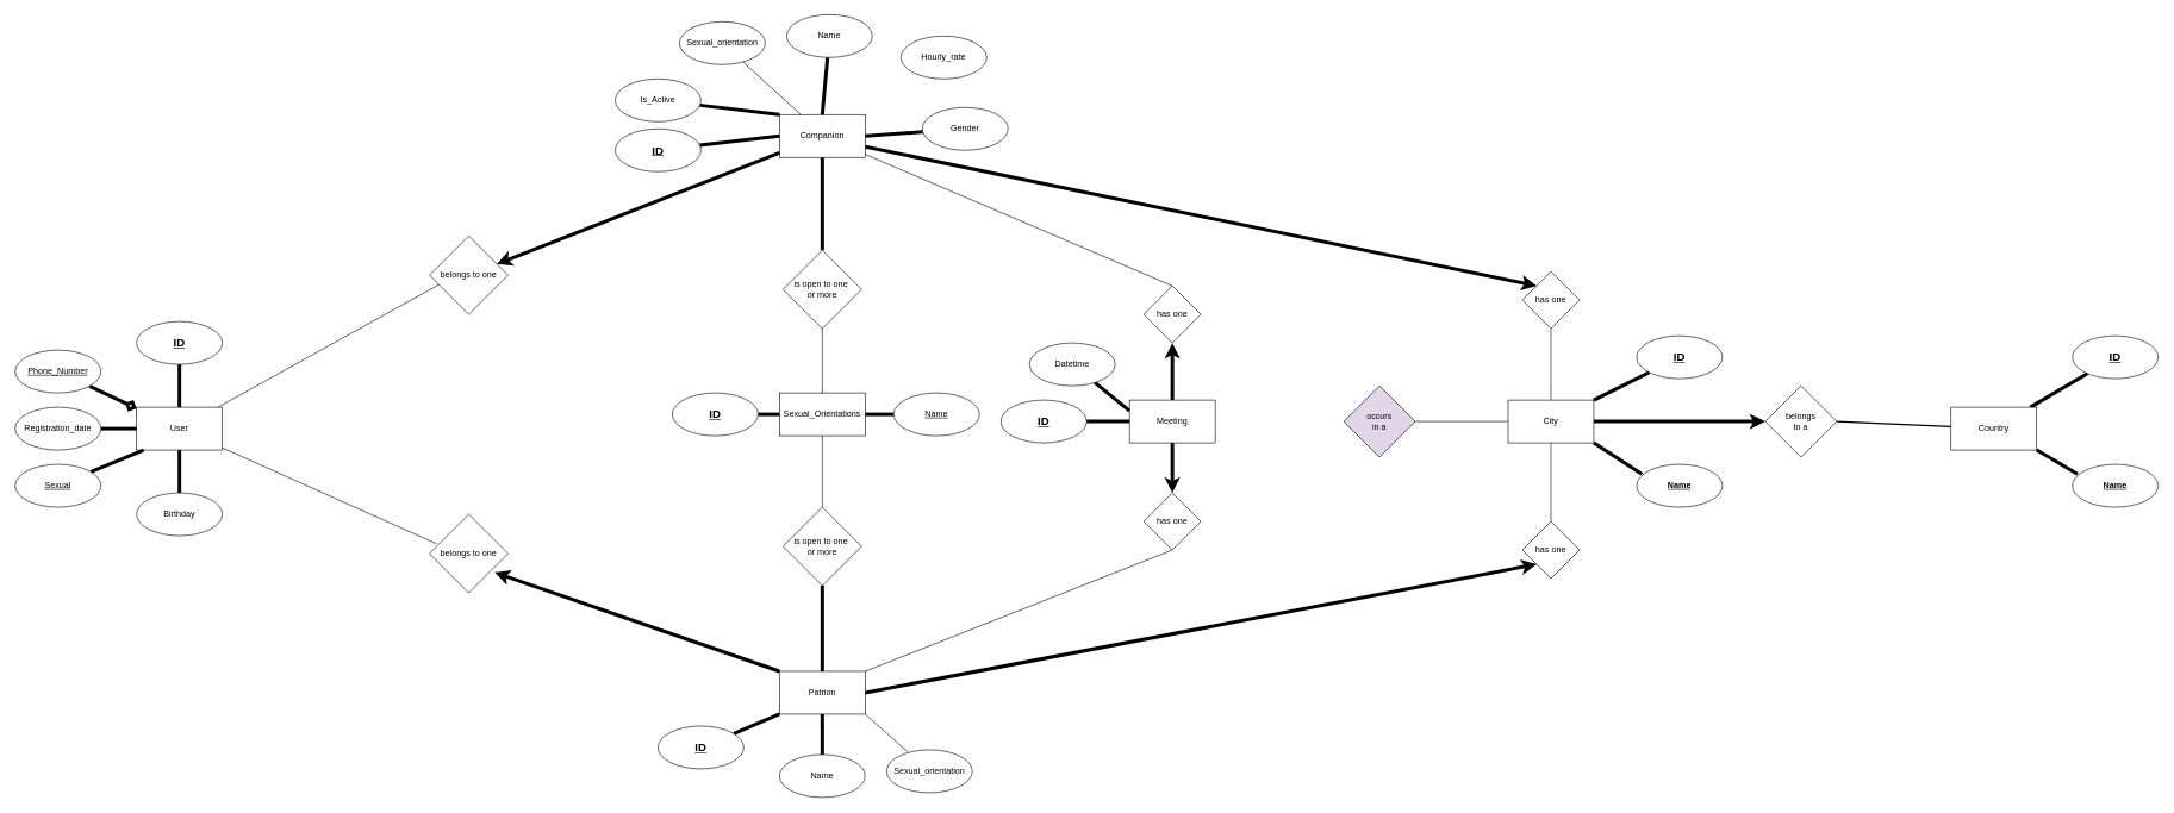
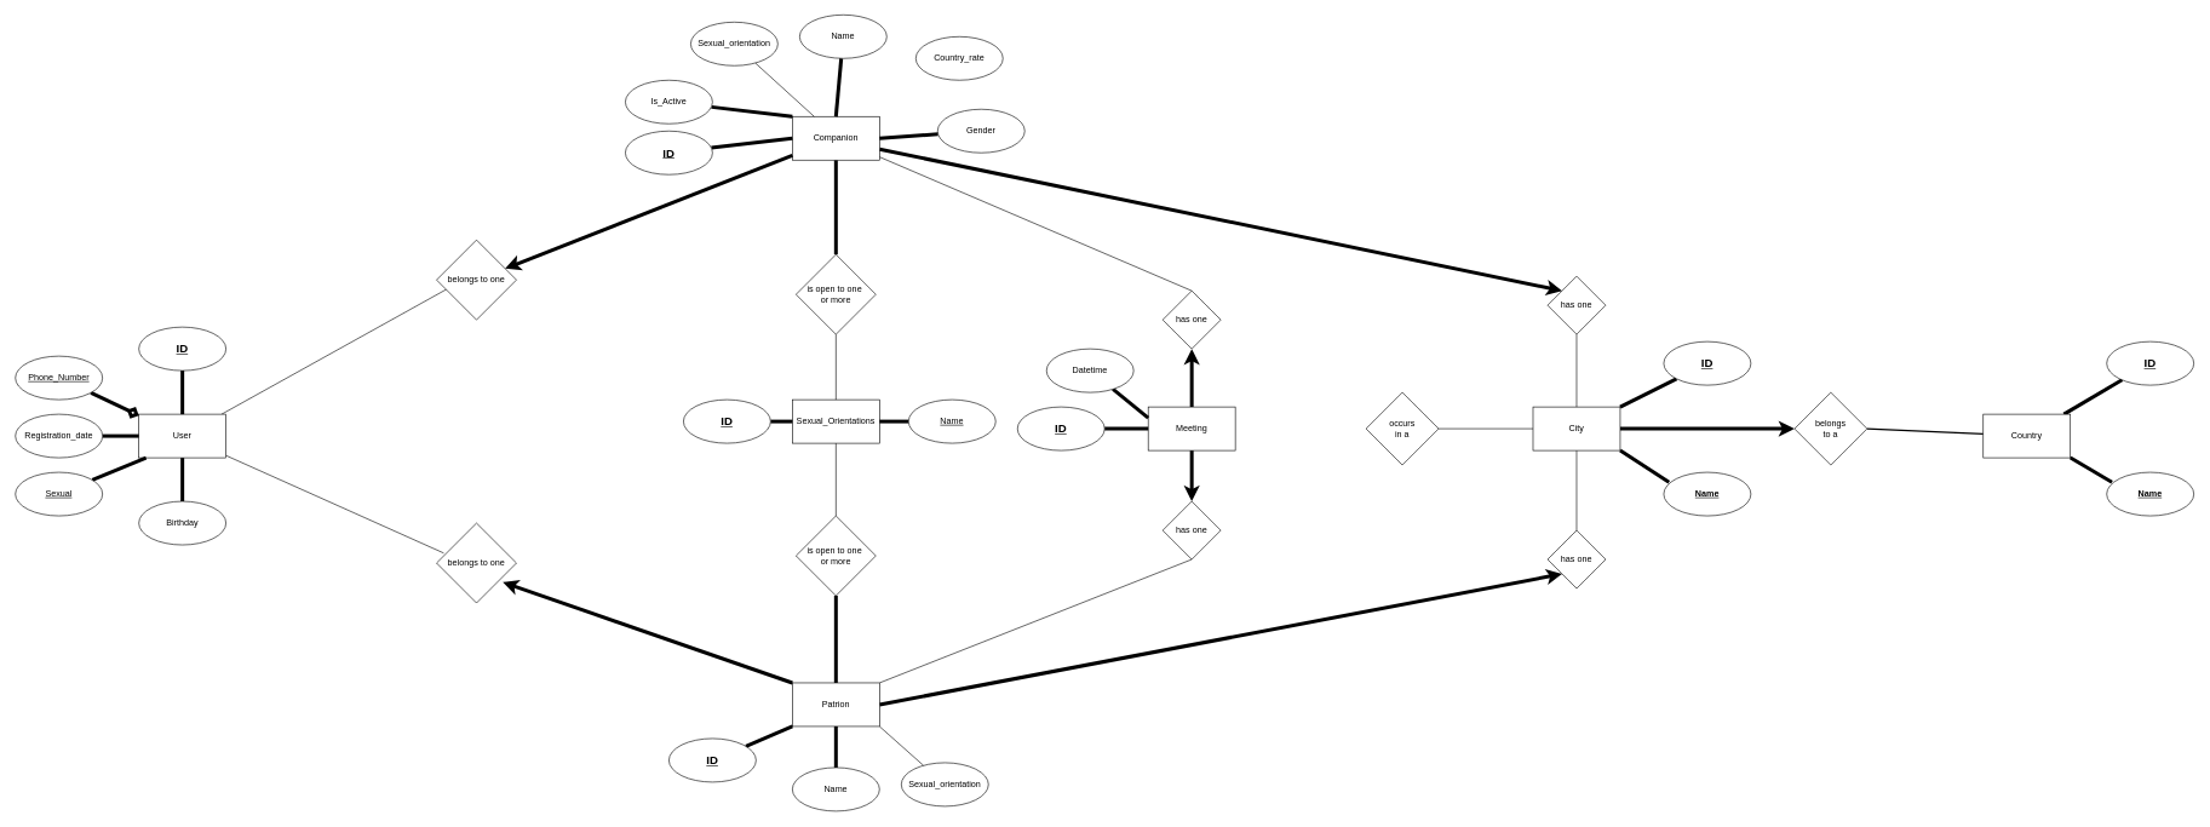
  <mxCell id="0" />
  <mxCell id="1" parent="0" />
  <mxCell id="2" style="edgeStyle=none;html=1;entryX=0.5;entryY=0;entryDx=0;entryDy=0;startArrow=none;startFill=0;endArrow=none;endFill=0;strokeWidth=5;" parent="1" source="5" target="17" edge="1"><mxGeometry relative="1" as="geometry" /></mxCell>
  <mxCell id="3" style="edgeStyle=none;html=1;entryX=0.142;entryY=0.608;entryDx=0;entryDy=0;entryPerimeter=0;startArrow=none;startFill=0;endArrow=none;endFill=0;strokeWidth=1;" parent="1" source="5" target="16" edge="1"><mxGeometry relative="1" as="geometry" /></mxCell>
  <mxCell id="4" style="edgeStyle=none;html=1;entryX=0.09;entryY=0.375;entryDx=0;entryDy=0;entryPerimeter=0;startArrow=none;startFill=0;endArrow=none;endFill=0;strokeWidth=1;" parent="1" source="5" target="61" edge="1"><mxGeometry relative="1" as="geometry"><mxPoint x="640.48" y="770.32" as="targetPoint" /></mxGeometry></mxCell>
  <mxCell id="5" value="User" style="whiteSpace=wrap;html=1;" parent="1" vertex="1"><mxGeometry x="190" y="570" width="120" height="60" as="geometry" /></mxCell>
  <mxCell id="6" style="edgeStyle=none;html=1;entryX=0;entryY=0;entryDx=0;entryDy=0;startArrow=none;startFill=0;endArrow=classic;endFill=1;strokeWidth=5;exitX=1;exitY=0.75;exitDx=0;exitDy=0;" parent="1" source="9" target="48" edge="1"><mxGeometry relative="1" as="geometry"><mxPoint x="1710" y="220" as="sourcePoint" /></mxGeometry></mxCell>
  <mxCell id="7" style="edgeStyle=none;html=1;entryX=0.5;entryY=0;entryDx=0;entryDy=0;endArrow=none;endFill=0;strokeWidth=1;" parent="1" source="9" target="65" edge="1"><mxGeometry relative="1" as="geometry" /></mxCell>
  <mxCell id="8" style="edgeStyle=none;html=1;entryX=0.5;entryY=0;entryDx=0;entryDy=0;endArrow=none;endFill=0;strokeWidth=5;" parent="1" source="9" target="75" edge="1"><mxGeometry relative="1" as="geometry" /></mxCell>
  <mxCell id="9" value="Companion" style="whiteSpace=wrap;html=1;" parent="1" vertex="1"><mxGeometry x="1090" y="160" width="120" height="60" as="geometry" /></mxCell>
  <mxCell id="10" style="edgeStyle=none;html=1;entryX=0;entryY=1;entryDx=0;entryDy=0;startArrow=none;startFill=0;endArrow=classic;endFill=1;strokeWidth=5;exitX=1;exitY=0.5;exitDx=0;exitDy=0;" parent="1" source="13" target="49" edge="1"><mxGeometry relative="1" as="geometry"><mxPoint x="1710" y="940" as="sourcePoint" /></mxGeometry></mxCell>
  <mxCell id="11" style="edgeStyle=none;html=1;entryX=0.5;entryY=1;entryDx=0;entryDy=0;endArrow=none;endFill=0;strokeWidth=1;exitX=1;exitY=0;exitDx=0;exitDy=0;exitPerimeter=0;" parent="1" source="13" target="66" edge="1"><mxGeometry relative="1" as="geometry" /></mxCell>
  <mxCell id="12" style="edgeStyle=none;html=1;entryX=0.5;entryY=1;entryDx=0;entryDy=0;endArrow=none;endFill=0;strokeWidth=5;" parent="1" source="13" target="76" edge="1"><mxGeometry relative="1" as="geometry" /></mxCell>
  <mxCell id="13" value="Patrion" style="whiteSpace=wrap;html=1;" parent="1" vertex="1"><mxGeometry x="1090" y="940" width="120" height="60" as="geometry" /></mxCell>
  <mxCell id="14" style="edgeStyle=none;html=1;entryX=0;entryY=0;entryDx=0;entryDy=0;startArrow=classic;startFill=1;endArrow=none;endFill=0;strokeWidth=5;exitX=0.829;exitY=0.74;exitDx=0;exitDy=0;exitPerimeter=0;" parent="1" source="61" target="13" edge="1"><mxGeometry relative="1" as="geometry"><mxPoint x="750" y="830" as="sourcePoint" /></mxGeometry></mxCell>
  <mxCell id="15" style="edgeStyle=none;html=1;startArrow=classic;startFill=1;endArrow=none;endFill=0;strokeWidth=5;" parent="1" source="16" target="9" edge="1"><mxGeometry relative="1" as="geometry" /></mxCell>
  <mxCell id="16" value="belongs to one" style="rhombus;whiteSpace=wrap;html=1;" parent="1" vertex="1"><mxGeometry x="600" y="330" width="110" height="110" as="geometry" /></mxCell>
  <mxCell id="17" value="Birthday" style="ellipse;whiteSpace=wrap;html=1;" parent="1" vertex="1"><mxGeometry x="190" y="690" width="120" height="60" as="geometry" /></mxCell>
  <mxCell id="18" style="edgeStyle=none;html=1;entryX=0;entryY=0.5;entryDx=0;entryDy=0;startArrow=none;startFill=0;endArrow=none;endFill=0;strokeWidth=5;" parent="1" source="19" target="5" edge="1"><mxGeometry relative="1" as="geometry" /></mxCell>
  <mxCell id="19" value="Registration_date" style="ellipse;whiteSpace=wrap;html=1;" parent="1" vertex="1"><mxGeometry x="20" y="570" width="120" height="60" as="geometry" /></mxCell>
  <mxCell id="20" style="edgeStyle=none;html=1;startArrow=none;startFill=0;endArrow=diamond;endFill=0;strokeWidth=5;" parent="1" source="21" target="5" edge="1"><mxGeometry relative="1" as="geometry" /></mxCell>
  <mxCell id="21" value="&lt;u&gt;Phone_Number&lt;/u&gt;" style="ellipse;whiteSpace=wrap;html=1;" parent="1" vertex="1"><mxGeometry x="20" y="490" width="120" height="60" as="geometry" /></mxCell>
  <mxCell id="22" style="edgeStyle=none;html=1;entryX=0.083;entryY=1;entryDx=0;entryDy=0;entryPerimeter=0;startArrow=none;startFill=0;endArrow=none;endFill=0;strokeWidth=5;" parent="1" source="23" target="5" edge="1"><mxGeometry relative="1" as="geometry" /></mxCell>
  <mxCell id="23" value="&lt;u&gt;Sexual&lt;/u&gt;" style="ellipse;whiteSpace=wrap;html=1;" parent="1" vertex="1"><mxGeometry x="20" y="650" width="120" height="60" as="geometry" /></mxCell>
- <mxCell id="24" value="Hourly_rate&lt;br&gt;" style="ellipse;whiteSpace=wrap;html=1;" parent="1" vertex="1"><mxGeometry x="1260" y="50" width="120" height="60" as="geometry" /></mxCell>
+ <mxCell id="24" value="Country_rate&lt;br&gt;" style="ellipse;whiteSpace=wrap;html=1;" parent="1" vertex="1"><mxGeometry x="1260" y="50" width="120" height="60" as="geometry" /></mxCell>
  <mxCell id="25" style="edgeStyle=none;html=1;entryX=1;entryY=0.5;entryDx=0;entryDy=0;startArrow=none;startFill=0;endArrow=none;endFill=0;strokeWidth=5;" parent="1" source="26" target="9" edge="1"><mxGeometry relative="1" as="geometry" /></mxCell>
  <mxCell id="26" value="Gender" style="ellipse;whiteSpace=wrap;html=1;" parent="1" vertex="1"><mxGeometry x="1290" y="150" width="120" height="60" as="geometry" /></mxCell>
  <mxCell id="27" style="edgeStyle=none;html=1;startArrow=none;startFill=0;endArrow=none;endFill=0;strokeWidth=1;entryX=0.25;entryY=0;entryDx=0;entryDy=0;" parent="1" source="28" target="9" edge="1"><mxGeometry relative="1" as="geometry"><mxPoint x="1120" y="155" as="targetPoint" /></mxGeometry></mxCell>
  <mxCell id="28" value="Sexual_orientation" style="ellipse;whiteSpace=wrap;html=1;" parent="1" vertex="1"><mxGeometry x="950" y="30" width="120" height="60" as="geometry" /></mxCell>
  <mxCell id="29" style="edgeStyle=none;html=1;startArrow=none;startFill=0;endArrow=none;endFill=0;strokeWidth=5;entryX=0;entryY=0;entryDx=0;entryDy=0;" parent="1" source="30" target="9" edge="1"><mxGeometry relative="1" as="geometry" /></mxCell>
  <mxCell id="30" value="Is_Active" style="ellipse;whiteSpace=wrap;html=1;" parent="1" vertex="1"><mxGeometry x="860" y="110" width="120" height="60" as="geometry" /></mxCell>
  <mxCell id="31" style="edgeStyle=none;html=1;entryX=0.5;entryY=1;entryDx=0;entryDy=0;startArrow=none;startFill=0;endArrow=none;endFill=0;strokeWidth=5;" parent="1" source="32" target="13" edge="1"><mxGeometry relative="1" as="geometry" /></mxCell>
  <mxCell id="32" value="Name" style="ellipse;whiteSpace=wrap;html=1;" parent="1" vertex="1"><mxGeometry x="1090" y="1056.67" width="120" height="60" as="geometry" /></mxCell>
  <mxCell id="33" style="edgeStyle=none;html=1;entryX=0.5;entryY=0;entryDx=0;entryDy=0;startArrow=none;startFill=0;endArrow=none;endFill=0;strokeWidth=5;" parent="1" source="34" target="9" edge="1"><mxGeometry relative="1" as="geometry" /></mxCell>
  <mxCell id="34" value="Name" style="ellipse;whiteSpace=wrap;html=1;" parent="1" vertex="1"><mxGeometry x="1100" y="20" width="120" height="60" as="geometry" /></mxCell>
  <mxCell id="35" style="edgeStyle=none;html=1;entryX=1;entryY=1;entryDx=0;entryDy=0;startArrow=none;startFill=0;endArrow=none;endFill=0;strokeWidth=1;" parent="1" source="36" target="13" edge="1"><mxGeometry relative="1" as="geometry" /></mxCell>
  <mxCell id="36" value="Sexual_orientation" style="ellipse;whiteSpace=wrap;html=1;" parent="1" vertex="1"><mxGeometry x="1240" y="1050" width="120" height="60" as="geometry" /></mxCell>
  <mxCell id="37" style="edgeStyle=none;html=1;startArrow=none;startFill=0;endArrow=none;endFill=0;strokeWidth=5;" parent="1" source="42" target="45" edge="1"><mxGeometry relative="1" as="geometry" /></mxCell>
  <mxCell id="38" style="edgeStyle=none;html=1;startArrow=none;startFill=0;endArrow=none;endFill=0;strokeWidth=5;exitX=1;exitY=1;exitDx=0;exitDy=0;entryX=0.06;entryY=0.228;entryDx=0;entryDy=0;entryPerimeter=0;" parent="1" source="42" target="46" edge="1"><mxGeometry relative="1" as="geometry"><mxPoint x="2300" y="670" as="targetPoint" /></mxGeometry></mxCell>
  <mxCell id="39" style="edgeStyle=none;html=1;entryX=0.5;entryY=0;entryDx=0;entryDy=0;startArrow=none;startFill=0;endArrow=none;endFill=0;strokeWidth=1;" parent="1" source="42" target="49" edge="1"><mxGeometry relative="1" as="geometry" /></mxCell>
  <mxCell id="40" style="edgeStyle=none;html=1;entryX=0;entryY=0.5;entryDx=0;entryDy=0;startArrow=none;startFill=0;endArrow=classic;endFill=1;strokeWidth=5;" parent="1" source="42" target="60" edge="1"><mxGeometry relative="1" as="geometry" /></mxCell>
  <mxCell id="41" style="edgeStyle=none;html=1;entryX=1;entryY=0.5;entryDx=0;entryDy=0;strokeWidth=1;endArrow=none;endFill=0;" parent="1" source="42" target="67" edge="1"><mxGeometry relative="1" as="geometry" /></mxCell>
  <mxCell id="42" value="City" style="whiteSpace=wrap;html=1;" parent="1" vertex="1"><mxGeometry x="2110" y="560" width="120" height="60" as="geometry" /></mxCell>
  <mxCell id="43" style="edgeStyle=none;html=1;entryX=0;entryY=0.5;entryDx=0;entryDy=0;startArrow=none;startFill=0;endArrow=none;endFill=0;strokeWidth=5;" parent="1" source="44" target="9" edge="1"><mxGeometry relative="1" as="geometry" /></mxCell>
  <mxCell id="44" value="&lt;b&gt;&lt;u&gt;&lt;font style=&quot;font-size: 16px&quot;&gt;ID&lt;/font&gt;&lt;/u&gt;&lt;/b&gt;" style="ellipse;whiteSpace=wrap;html=1;" parent="1" vertex="1"><mxGeometry x="860" y="180" width="120" height="60" as="geometry" /></mxCell>
  <mxCell id="45" value="&lt;b&gt;&lt;u&gt;&lt;font style=&quot;font-size: 16px&quot;&gt;ID&lt;/font&gt;&lt;/u&gt;&lt;/b&gt;" style="ellipse;whiteSpace=wrap;html=1;" parent="1" vertex="1"><mxGeometry x="2290" y="470" width="120" height="60" as="geometry" /></mxCell>
  <mxCell id="46" value="&lt;u&gt;&lt;b&gt;Name&lt;/b&gt;&lt;/u&gt;" style="ellipse;whiteSpace=wrap;html=1;" parent="1" vertex="1"><mxGeometry x="2290" y="650" width="120" height="60" as="geometry" /></mxCell>
  <mxCell id="47" style="edgeStyle=none;html=1;entryX=0.5;entryY=0;entryDx=0;entryDy=0;startArrow=none;startFill=0;endArrow=none;endFill=0;strokeWidth=1;" parent="1" source="48" target="42" edge="1"><mxGeometry relative="1" as="geometry" /></mxCell>
  <mxCell id="48" value="has one" style="rhombus;whiteSpace=wrap;html=1;" parent="1" vertex="1"><mxGeometry x="2130" y="380" width="80" height="80" as="geometry" /></mxCell>
  <mxCell id="49" value="has one" style="rhombus;whiteSpace=wrap;html=1;" parent="1" vertex="1"><mxGeometry x="2130" y="730" width="80" height="80" as="geometry" /></mxCell>
  <mxCell id="50" style="edgeStyle=none;html=1;entryX=0;entryY=1;entryDx=0;entryDy=0;startArrow=none;startFill=0;endArrow=none;endFill=0;strokeWidth=5;" parent="1" source="51" target="13" edge="1"><mxGeometry relative="1" as="geometry" /></mxCell>
  <mxCell id="51" value="&lt;b&gt;&lt;u&gt;&lt;font style=&quot;font-size: 16px&quot;&gt;ID&lt;/font&gt;&lt;/u&gt;&lt;/b&gt;" style="ellipse;whiteSpace=wrap;html=1;" parent="1" vertex="1"><mxGeometry x="920" y="1016.67" width="120" height="60" as="geometry" /></mxCell>
  <mxCell id="52" style="edgeStyle=none;html=1;entryX=0.5;entryY=0;entryDx=0;entryDy=0;startArrow=none;startFill=0;endArrow=none;endFill=0;strokeWidth=5;" parent="1" source="53" target="5" edge="1"><mxGeometry relative="1" as="geometry" /></mxCell>
  <mxCell id="53" value="&lt;u&gt;&lt;b&gt;&lt;font style=&quot;font-size: 16px&quot;&gt;ID&lt;/font&gt;&lt;/b&gt;&lt;/u&gt;" style="ellipse;whiteSpace=wrap;html=1;" parent="1" vertex="1"><mxGeometry x="190" y="450" width="120" height="60" as="geometry" /></mxCell>
  <mxCell id="54" style="edgeStyle=none;html=1;startArrow=none;startFill=0;endArrow=none;endFill=0;strokeWidth=5;" parent="1" source="57" target="58" edge="1"><mxGeometry relative="1" as="geometry" /></mxCell>
  <mxCell id="55" style="edgeStyle=none;html=1;startArrow=none;startFill=0;endArrow=none;endFill=0;strokeWidth=5;exitX=1;exitY=1;exitDx=0;exitDy=0;entryX=0.06;entryY=0.228;entryDx=0;entryDy=0;entryPerimeter=0;" parent="1" source="57" target="59" edge="1"><mxGeometry relative="1" as="geometry"><mxPoint x="2910" y="670" as="targetPoint" /></mxGeometry></mxCell>
  <mxCell id="56" style="edgeStyle=none;html=1;entryX=1;entryY=0.5;entryDx=0;entryDy=0;startArrow=none;startFill=0;endArrow=none;endFill=0;strokeWidth=2;" parent="1" source="57" target="60" edge="1"><mxGeometry relative="1" as="geometry" /></mxCell>
  <mxCell id="57" value="Country" style="whiteSpace=wrap;html=1;" parent="1" vertex="1"><mxGeometry x="2730" y="570" width="120" height="60" as="geometry" /></mxCell>
  <mxCell id="58" value="&lt;b&gt;&lt;u&gt;&lt;font style=&quot;font-size: 16px&quot;&gt;ID&lt;/font&gt;&lt;/u&gt;&lt;/b&gt;" style="ellipse;whiteSpace=wrap;html=1;" parent="1" vertex="1"><mxGeometry x="2900" y="470" width="120" height="60" as="geometry" /></mxCell>
  <mxCell id="59" value="&lt;u&gt;&lt;b&gt;Name&lt;/b&gt;&lt;/u&gt;" style="ellipse;whiteSpace=wrap;html=1;" parent="1" vertex="1"><mxGeometry x="2900" y="650" width="120" height="60" as="geometry" /></mxCell>
  <mxCell id="60" value="belongs &lt;br&gt;to a" style="rhombus;whiteSpace=wrap;html=1;" parent="1" vertex="1"><mxGeometry x="2470" y="540" width="100" height="100" as="geometry" /></mxCell>
  <mxCell id="61" value="belongs to one" style="rhombus;whiteSpace=wrap;html=1;" parent="1" vertex="1"><mxGeometry x="600" y="720" width="110" height="110" as="geometry" /></mxCell>
  <mxCell id="62" style="edgeStyle=none;html=1;entryX=0.5;entryY=1;entryDx=0;entryDy=0;strokeWidth=5;" parent="1" source="64" target="65" edge="1"><mxGeometry relative="1" as="geometry" /></mxCell>
  <mxCell id="63" style="edgeStyle=none;html=1;entryX=0.5;entryY=0;entryDx=0;entryDy=0;strokeWidth=5;" parent="1" source="64" target="66" edge="1"><mxGeometry relative="1" as="geometry" /></mxCell>
  <mxCell id="64" value="Meeting" style="whiteSpace=wrap;html=1;" parent="1" vertex="1"><mxGeometry x="1580" y="560" width="120" height="60" as="geometry" /></mxCell>
  <mxCell id="65" value="has one" style="rhombus;whiteSpace=wrap;html=1;" parent="1" vertex="1"><mxGeometry x="1600" y="400" width="80" height="80" as="geometry" /></mxCell>
  <mxCell id="66" value="has one" style="rhombus;whiteSpace=wrap;html=1;" parent="1" vertex="1"><mxGeometry x="1600" y="690" width="80" height="80" as="geometry" /></mxCell>
- <mxCell id="67" value="occurs &lt;br&gt;in a" style="rhombus;whiteSpace=wrap;html=1;fillColor=#e1d5e7;" parent="1" vertex="1"><mxGeometry x="1880" y="540" width="100" height="100" as="geometry" /></mxCell>
+ <mxCell id="67" value="occurs &lt;br&gt;in a" style="rhombus;whiteSpace=wrap;html=1;" parent="1" vertex="1"><mxGeometry x="1880" y="540" width="100" height="100" as="geometry" /></mxCell>
  <mxCell id="68" style="edgeStyle=none;html=1;entryX=0;entryY=0.25;entryDx=0;entryDy=0;endArrow=none;endFill=0;strokeWidth=5;" parent="1" source="69" target="64" edge="1"><mxGeometry relative="1" as="geometry" /></mxCell>
  <mxCell id="69" value="Datetime" style="ellipse;whiteSpace=wrap;html=1;" parent="1" vertex="1"><mxGeometry x="1440" y="480" width="120" height="60" as="geometry" /></mxCell>
  <mxCell id="70" style="edgeStyle=none;html=1;endArrow=none;endFill=0;strokeWidth=5;" parent="1" source="71" target="64" edge="1"><mxGeometry relative="1" as="geometry" /></mxCell>
  <mxCell id="71" value="&lt;b&gt;&lt;u&gt;&lt;font style=&quot;font-size: 16px&quot;&gt;ID&lt;/font&gt;&lt;/u&gt;&lt;/b&gt;" style="ellipse;whiteSpace=wrap;html=1;" parent="1" vertex="1"><mxGeometry x="1400" y="560" width="120" height="60" as="geometry" /></mxCell>
  <mxCell id="72" style="edgeStyle=none;html=1;entryX=0.5;entryY=0;entryDx=0;entryDy=0;endArrow=none;endFill=0;strokeWidth=1;" parent="1" source="73" target="76" edge="1"><mxGeometry relative="1" as="geometry" /></mxCell>
  <mxCell id="73" value="Sexual_Orientations" style="whiteSpace=wrap;html=1;" parent="1" vertex="1"><mxGeometry x="1090" y="550" width="120" height="60" as="geometry" /></mxCell>
  <mxCell id="74" style="edgeStyle=none;html=1;entryX=0.5;entryY=0;entryDx=0;entryDy=0;endArrow=none;endFill=0;strokeWidth=1;" parent="1" source="75" target="73" edge="1"><mxGeometry relative="1" as="geometry" /></mxCell>
  <mxCell id="75" value="is open to one&amp;nbsp;&lt;br&gt;or more" style="rhombus;whiteSpace=wrap;html=1;" parent="1" vertex="1"><mxGeometry x="1095" y="350" width="110" height="110" as="geometry" /></mxCell>
  <mxCell id="76" value="is open to one&amp;nbsp;&lt;br&gt;or more" style="rhombus;whiteSpace=wrap;html=1;" parent="1" vertex="1"><mxGeometry x="1095" y="710" width="110" height="110" as="geometry" /></mxCell>
  <mxCell id="77" style="edgeStyle=none;html=1;entryX=0;entryY=0.5;entryDx=0;entryDy=0;endArrow=none;endFill=0;strokeWidth=5;" parent="1" source="78" target="73" edge="1"><mxGeometry relative="1" as="geometry" /></mxCell>
  <mxCell id="78" value="&lt;b&gt;&lt;u&gt;&lt;font style=&quot;font-size: 16px&quot;&gt;ID&lt;/font&gt;&lt;/u&gt;&lt;/b&gt;" style="ellipse;whiteSpace=wrap;html=1;" parent="1" vertex="1"><mxGeometry x="940" y="550" width="120" height="60" as="geometry" /></mxCell>
  <mxCell id="79" style="edgeStyle=none;html=1;entryX=1;entryY=0.5;entryDx=0;entryDy=0;endArrow=none;endFill=0;strokeWidth=5;" parent="1" source="80" target="73" edge="1"><mxGeometry relative="1" as="geometry" /></mxCell>
  <mxCell id="80" value="&lt;u&gt;Name&lt;/u&gt;" style="ellipse;whiteSpace=wrap;html=1;" parent="1" vertex="1"><mxGeometry x="1250" y="550" width="120" height="60" as="geometry" /></mxCell>
